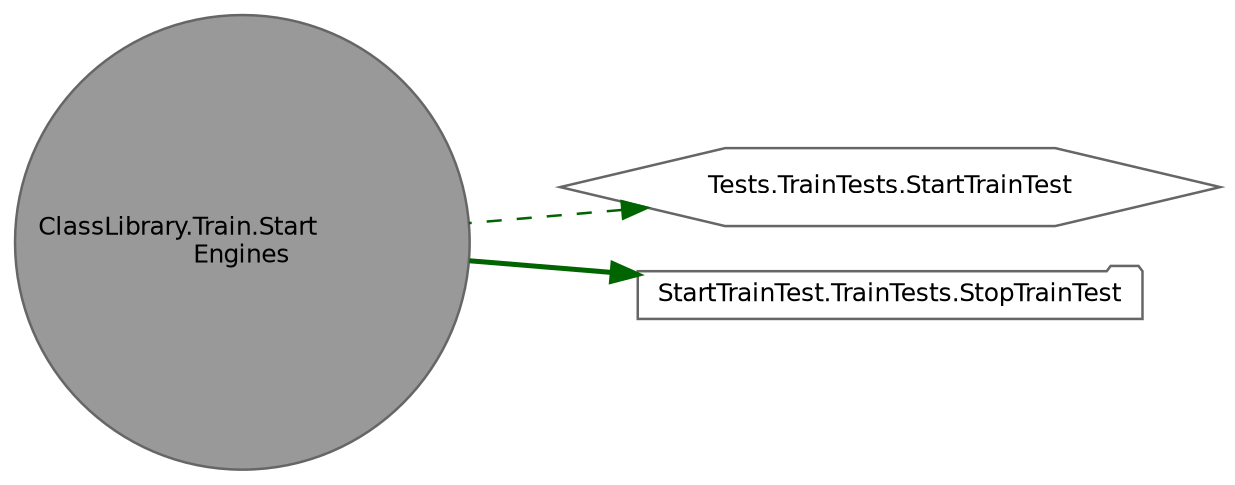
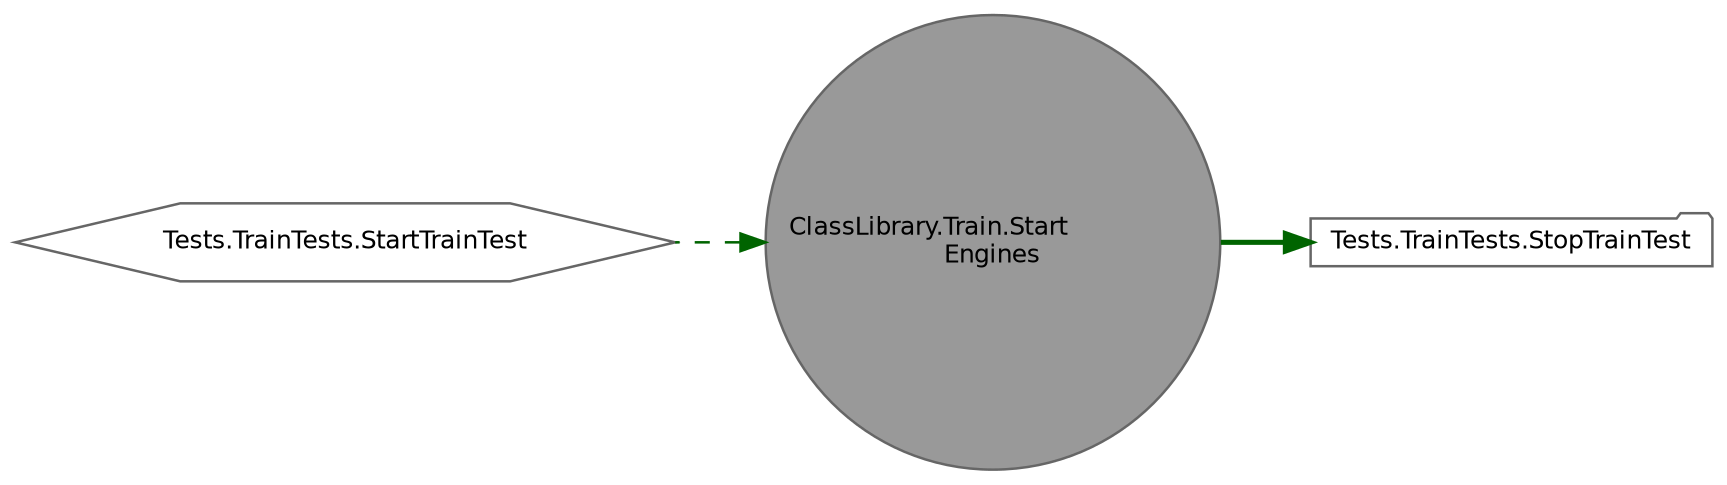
  digraph {
    rankdir=RL
    node [color=grey40 fillcolor=white fontname=Helvetica fontsize=10 style=filled]
    edge [color=darkgreen dir=back fontname=Helvetica fontsize=10 labelfontname=Helvetica labelfontsize=10]
    n1 [color=gray40 fillcolor=grey60 fontcolor=black height=0.2 label="ClassLibrary.Train.Start\lEngines" shape=circle width=0.4]
    n2 [height=0.2 label="Tests.TrainTests.StartTrainTest" shape=hexagon width=0.4]
-   n3 [height=0.2 label="StartTrainTest.TrainTests.StopTrainTest" shape=folder width=0.4]
-   n2 -> n1 [style=dashed]
+   n3 [height=0.2 label="Tests.TrainTests.StopTrainTest" shape=folder width=0.4]
+   n1 -> n2 [style=dashed]
    n3 -> n1 [style=bold]
  }
